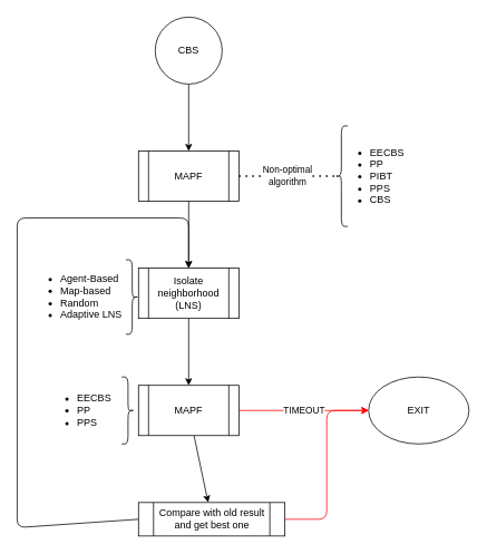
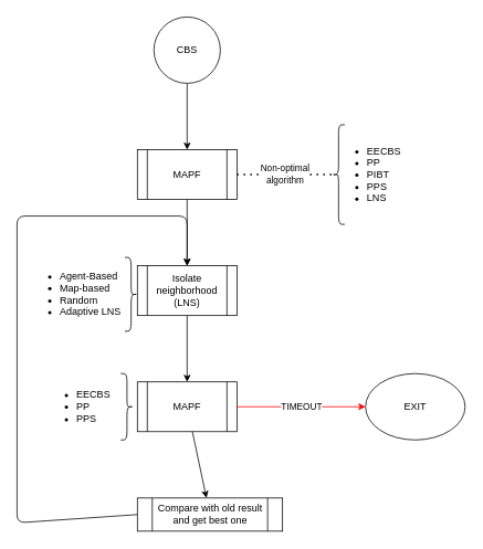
  <mxCell id="0" />
  <mxCell id="1" parent="0" />
  <mxCell id="2" value="" style="edgeStyle=none;html=1;" parent="1" source="3" target="5" edge="1"><mxGeometry relative="1" as="geometry" /></mxCell>
  <mxCell id="3" value="CBS" style="ellipse;whiteSpace=wrap;html=1;aspect=fixed;" parent="1" vertex="1"><mxGeometry x="185" y="20" width="80" height="80" as="geometry" /></mxCell>
  <mxCell id="4" value="" style="edgeStyle=none;html=1;" edge="1" parent="1" source="5" target="11"><mxGeometry relative="1" as="geometry" /></mxCell>
  <mxCell id="5" value="MAPF" style="shape=process;whiteSpace=wrap;html=1;backgroundOutline=1;" parent="1" vertex="1"><mxGeometry x="165" y="180" width="120" height="60" as="geometry" /></mxCell>
  <mxCell id="6" value="Non-optimal &lt;br&gt;algorithm" style="endArrow=none;dashed=1;html=1;dashPattern=1 3;strokeWidth=2;entryX=0.1;entryY=0.5;entryDx=0;entryDy=0;entryPerimeter=0;exitX=1;exitY=0.5;exitDx=0;exitDy=0;" edge="1" parent="1" source="5" target="8"><mxGeometry width="50" height="50" relative="1" as="geometry"><mxPoint x="290" y="210" as="sourcePoint" /><mxPoint x="340" y="160" as="targetPoint" /></mxGeometry></mxCell>
  <mxCell id="7" value="" style="group" vertex="1" connectable="0" parent="1"><mxGeometry x="400" y="150" width="100" height="120" as="geometry" /></mxCell>
  <mxCell id="8" value="" style="shape=curlyBracket;whiteSpace=wrap;html=1;rounded=1;labelPosition=left;verticalLabelPosition=middle;align=right;verticalAlign=middle;" parent="7" vertex="1"><mxGeometry width="15" height="120" as="geometry" /></mxCell>
- <mxCell id="9" value="&lt;ul&gt;&lt;li&gt;EECBS&lt;/li&gt;&lt;li&gt;PP&lt;/li&gt;&lt;li&gt;PIBT&lt;/li&gt;&lt;li&gt;PPS&lt;/li&gt;&lt;li&gt;CBS&lt;/li&gt;&lt;/ul&gt;" style="text;strokeColor=none;fillColor=none;html=1;whiteSpace=wrap;verticalAlign=middle;overflow=hidden;" vertex="1" parent="7"><mxGeometry width="100" height="120" as="geometry" /></mxCell>
+ <mxCell id="9" value="&lt;ul&gt;&lt;li&gt;EECBS&lt;/li&gt;&lt;li&gt;PP&lt;/li&gt;&lt;li&gt;PIBT&lt;/li&gt;&lt;li&gt;PPS&lt;/li&gt;&lt;li&gt;LNS&lt;/li&gt;&lt;/ul&gt;" style="text;strokeColor=none;fillColor=none;html=1;whiteSpace=wrap;verticalAlign=middle;overflow=hidden;" vertex="1" parent="7"><mxGeometry width="100" height="120" as="geometry" /></mxCell>
  <mxCell id="10" value="" style="edgeStyle=none;html=1;" edge="1" parent="1" source="11" target="14"><mxGeometry relative="1" as="geometry" /></mxCell>
  <mxCell id="11" value="Isolate neighborhood (LNS)" style="shape=process;whiteSpace=wrap;html=1;backgroundOutline=1;" vertex="1" parent="1"><mxGeometry x="165" y="320" width="120" height="60" as="geometry" /></mxCell>
  <mxCell id="12" style="edgeStyle=none;html=1;entryX=0.5;entryY=0;entryDx=0;entryDy=0;exitX=0;exitY=0.5;exitDx=0;exitDy=0;" edge="1" parent="1" source="16" target="11"><mxGeometry relative="1" as="geometry"><mxPoint x="65" y="630" as="sourcePoint" /><mxPoint x="65" y="350" as="targetPoint" /><Array as="points"><mxPoint x="20" y="630" /><mxPoint x="20" y="260" /><mxPoint x="225" y="260" /></Array></mxGeometry></mxCell>
  <mxCell id="13" value="" style="edgeStyle=none;html=1;" edge="1" parent="1" source="14" target="16"><mxGeometry relative="1" as="geometry" /></mxCell>
  <mxCell id="14" value="MAPF" style="shape=process;whiteSpace=wrap;html=1;backgroundOutline=1;" vertex="1" parent="1"><mxGeometry x="165" y="460" width="120" height="60" as="geometry" /></mxCell>
- <mxCell id="15" style="edgeStyle=orthogonalEdgeStyle;html=1;exitX=1;exitY=0.5;exitDx=0;exitDy=0;entryX=0;entryY=0.5;entryDx=0;entryDy=0;strokeColor=light-dark(#ff0000, #ededed);" edge="1" parent="1" source="16" target="18"><mxGeometry relative="1" as="geometry" /></mxCell>
  <mxCell id="16" value="Compare with old result and get best one" style="shape=process;whiteSpace=wrap;html=1;backgroundOutline=1;" vertex="1" parent="1"><mxGeometry x="165" y="600" width="175" height="40" as="geometry" /></mxCell>
  <mxCell id="17" value="TIMEOUT" style="endArrow=classic;html=1;exitX=1;exitY=0.5;exitDx=0;exitDy=0;entryX=0;entryY=0.5;entryDx=0;entryDy=0;strokeColor=light-dark(#ff0000, #ededed);" edge="1" parent="1" target="18"><mxGeometry width="50" height="50" relative="1" as="geometry"><mxPoint x="285" y="490" as="sourcePoint" /><mxPoint x="400" y="490" as="targetPoint" /></mxGeometry></mxCell>
  <mxCell id="18" value="EXIT" style="ellipse;whiteSpace=wrap;html=1;" vertex="1" parent="1"><mxGeometry x="440" y="450" width="120" height="80" as="geometry" /></mxCell>
  <mxCell id="19" value="" style="group" vertex="1" connectable="0" parent="1"><mxGeometry x="60" y="450" width="100" height="80" as="geometry" /></mxCell>
  <mxCell id="20" value="" style="shape=curlyBracket;whiteSpace=wrap;html=1;rounded=1;labelPosition=left;verticalLabelPosition=middle;align=right;verticalAlign=middle;rotation=-180;" vertex="1" parent="19"><mxGeometry x="85" width="15" height="80" as="geometry" /></mxCell>
  <mxCell id="21" value="&lt;ul&gt;&lt;li&gt;EECBS&lt;/li&gt;&lt;li&gt;PP&lt;/li&gt;&lt;li&gt;PPS&lt;/li&gt;&lt;/ul&gt;" style="text;strokeColor=none;fillColor=none;html=1;whiteSpace=wrap;verticalAlign=middle;overflow=hidden;" vertex="1" parent="19"><mxGeometry x="-10" width="100" height="80" as="geometry" /></mxCell>
  <mxCell id="22" value="" style="group" vertex="1" connectable="0" parent="1"><mxGeometry x="65" y="310" width="120" height="100" as="geometry" /></mxCell>
  <mxCell id="23" value="" style="shape=curlyBracket;whiteSpace=wrap;html=1;rounded=1;labelPosition=left;verticalLabelPosition=middle;align=right;verticalAlign=middle;rotation=-180;" vertex="1" parent="22"><mxGeometry x="85" width="15" height="88.889" as="geometry" /></mxCell>
  <mxCell id="24" value="&lt;ul&gt;&lt;li&gt;Agent-Based&lt;/li&gt;&lt;li&gt;Map-based&lt;/li&gt;&lt;li&gt;Random&lt;/li&gt;&lt;li&gt;Adaptive LNS&lt;/li&gt;&lt;/ul&gt;" style="text;strokeColor=none;fillColor=none;html=1;whiteSpace=wrap;verticalAlign=middle;overflow=hidden;" vertex="1" parent="22"><mxGeometry x="-35" y="-11.111" width="135" height="111.111" as="geometry" /></mxCell>
